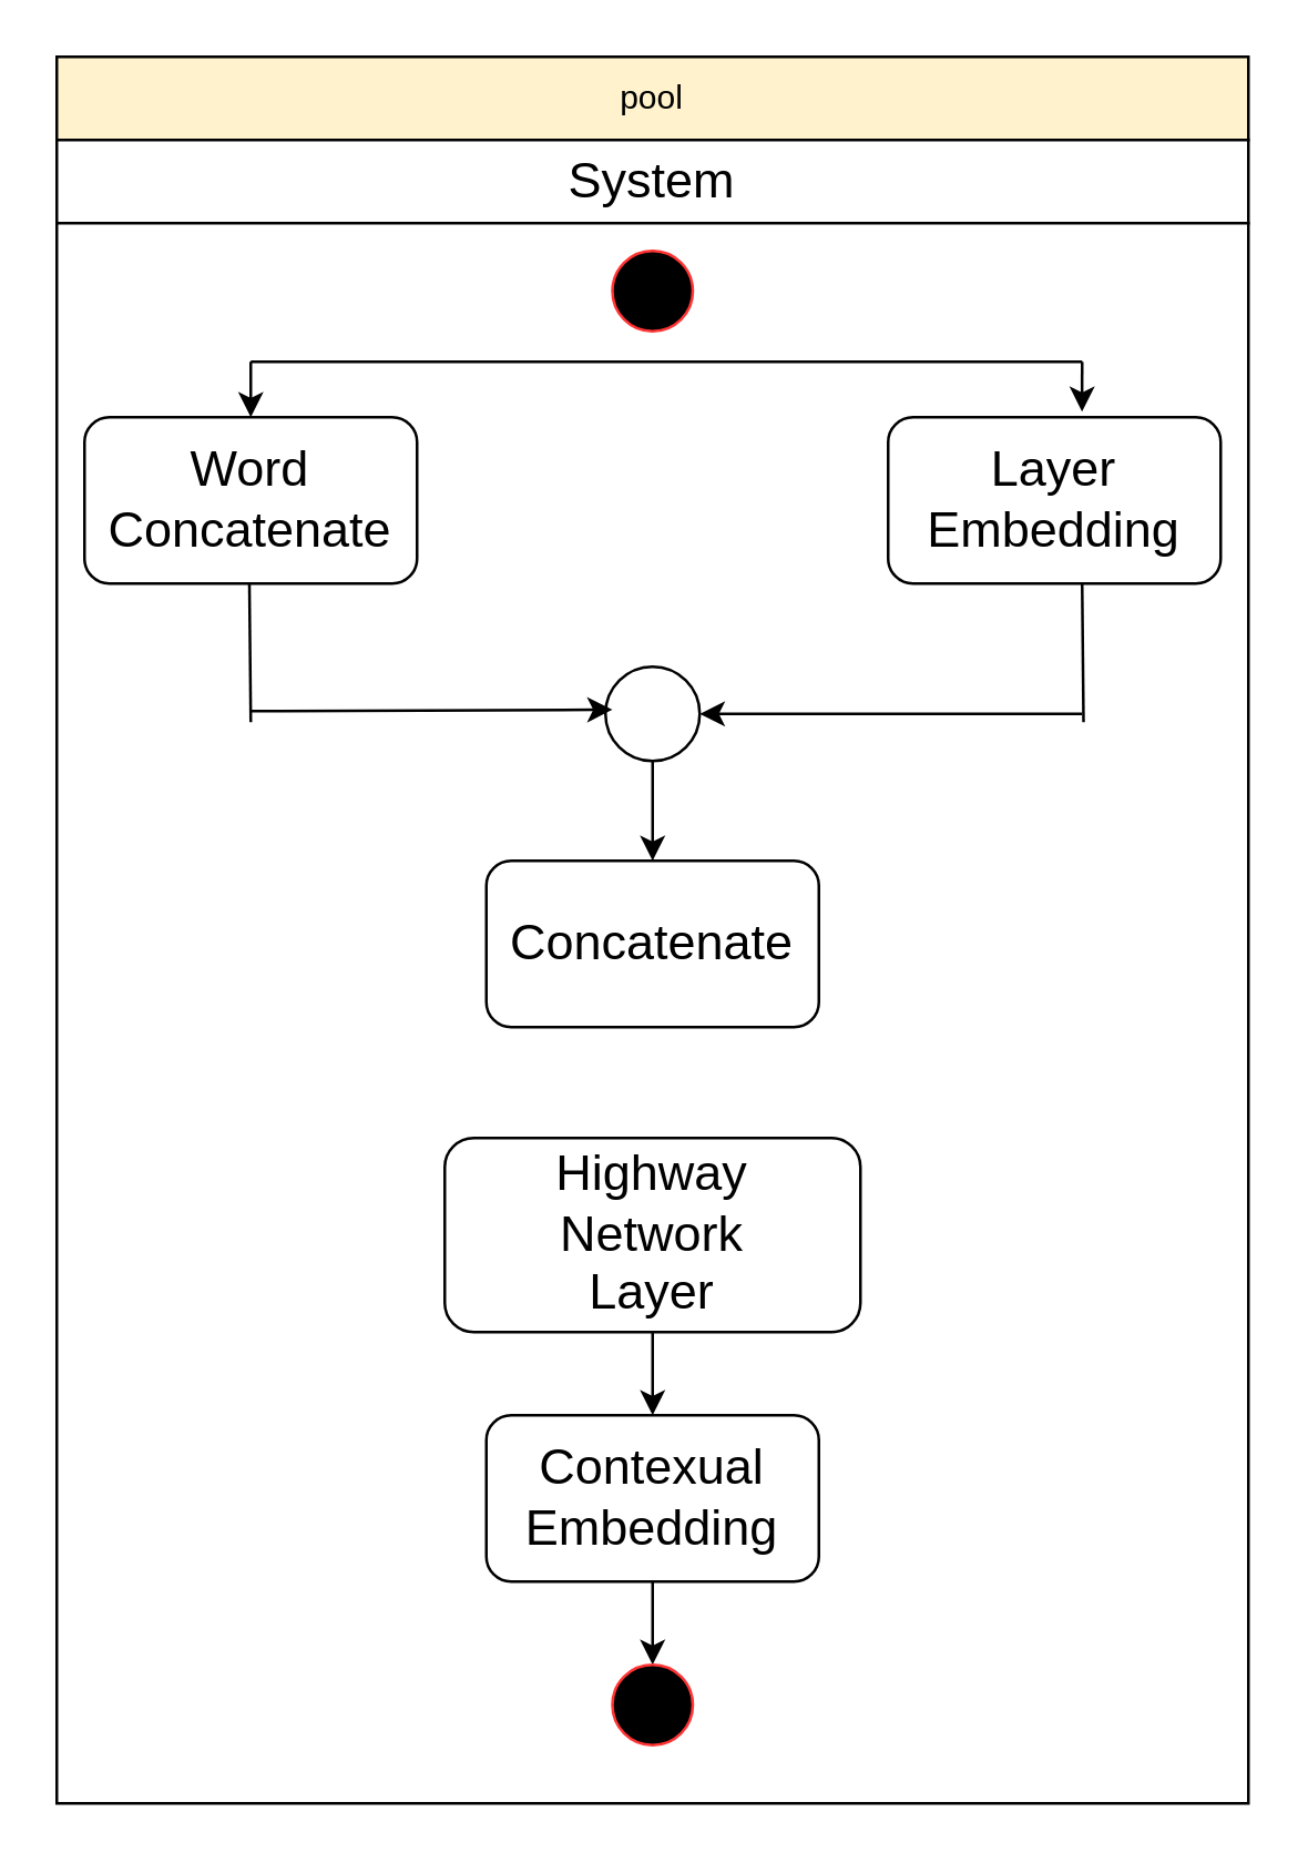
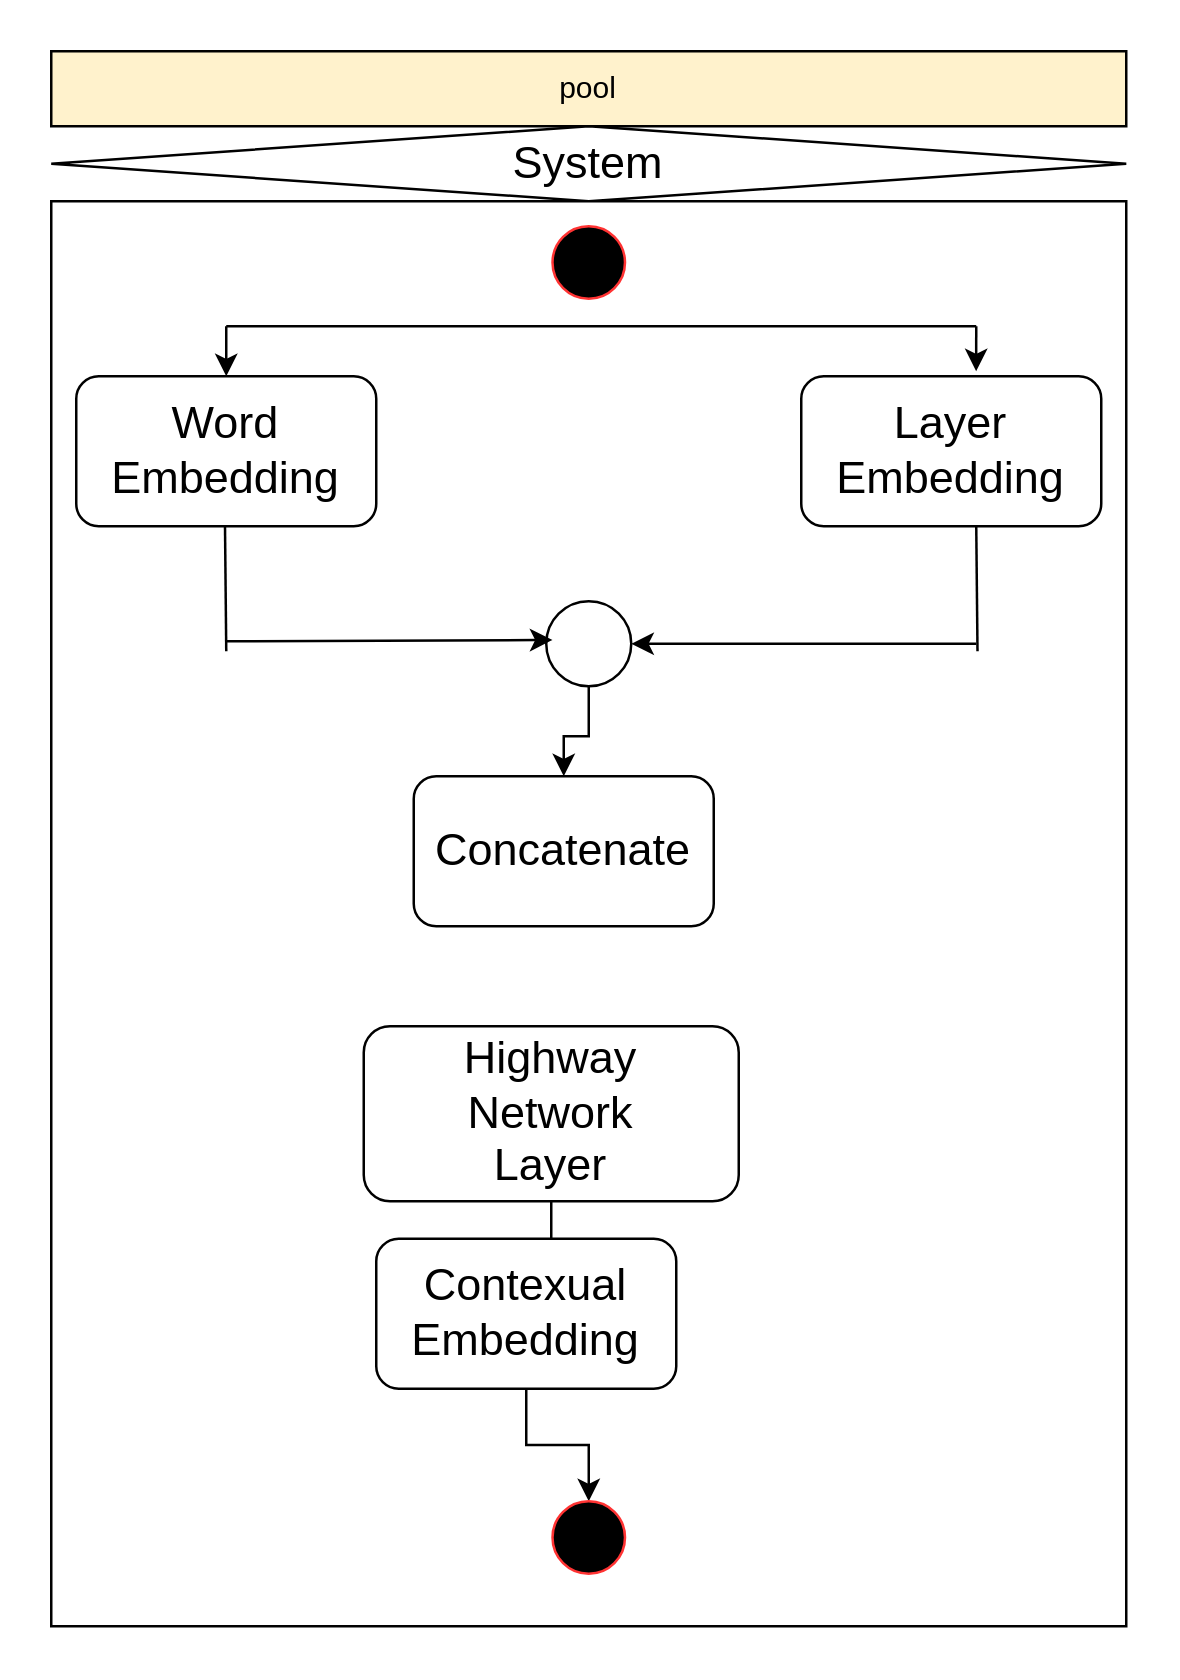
  <mxCell id="0" />
  <mxCell id="1" parent="0" />
  <mxCell id="2" value="pool" style="rounded=0;whiteSpace=wrap;html=1;fillColor=#fff2cc;" vertex="1" parent="1"><mxGeometry x="20" y="20" width="430" height="30" as="geometry" /></mxCell>
- <mxCell id="3" value="&lt;font style=&quot;font-size: 18px&quot;&gt;System&lt;/font&gt;" style="rounded=0;whiteSpace=wrap;html=1;" vertex="1" parent="1"><mxGeometry x="20" y="50" width="430" height="30" as="geometry" /></mxCell>
+ <mxCell id="3" value="&lt;font style=&quot;font-size: 18px&quot;&gt;System&lt;/font&gt;" style="rhombus;whiteSpace=wrap;html=1;" vertex="1" parent="1"><mxGeometry x="20" y="50" width="430" height="30" as="geometry" /></mxCell>
  <mxCell id="4" value="" style="rounded=0;whiteSpace=wrap;html=1;" vertex="1" parent="1"><mxGeometry x="20" y="80" width="430" height="570" as="geometry" /></mxCell>
  <mxCell id="5" value="" style="ellipse;whiteSpace=wrap;html=1;aspect=fixed;strokeColor=#FF3333;fillColor=#000000;" vertex="1" parent="1"><mxGeometry x="220.5" y="90" width="29" height="29" as="geometry" /></mxCell>
- <mxCell id="6" value="&lt;div&gt;&lt;font style=&quot;font-size: 18px&quot;&gt;Word&lt;/font&gt;&lt;/div&gt;&lt;div&gt;&lt;font style=&quot;font-size: 18px&quot;&gt;Concatenate&lt;/font&gt;&lt;br&gt;&lt;/div&gt;" style="rounded=1;whiteSpace=wrap;html=1;strokeColor=#000000;fillColor=#FFFFFF;" vertex="1" parent="1"><mxGeometry x="30" y="150" width="120" height="60" as="geometry" /></mxCell>
+ <mxCell id="6" value="&lt;div&gt;&lt;font style=&quot;font-size: 18px&quot;&gt;Word&lt;/font&gt;&lt;/div&gt;&lt;div&gt;&lt;font style=&quot;font-size: 18px&quot;&gt;Embedding&lt;/font&gt;&lt;br&gt;&lt;/div&gt;" style="rounded=1;whiteSpace=wrap;html=1;strokeColor=#000000;fillColor=#FFFFFF;" vertex="1" parent="1"><mxGeometry x="30" y="150" width="120" height="60" as="geometry" /></mxCell>
  <mxCell id="7" value="&lt;div&gt;&lt;font style=&quot;font-size: 18px&quot;&gt;Layer&lt;/font&gt;&lt;/div&gt;&lt;div&gt;&lt;font style=&quot;font-size: 18px&quot;&gt;Embedding&lt;/font&gt;&lt;br&gt;&lt;/div&gt;" style="rounded=1;whiteSpace=wrap;html=1;strokeColor=#000000;fillColor=#FFFFFF;" vertex="1" parent="1"><mxGeometry x="320" y="150" width="120" height="60" as="geometry" /></mxCell>
  <mxCell id="8" style="edgeStyle=orthogonalEdgeStyle;rounded=0;orthogonalLoop=1;jettySize=auto;html=1;entryX=0.5;entryY=0;entryDx=0;entryDy=0;" edge="1" parent="1" source="9" target="10"><mxGeometry relative="1" as="geometry" /></mxCell>
  <mxCell id="9" value="" style="ellipse;whiteSpace=wrap;html=1;aspect=fixed;strokeColor=#000000;fillColor=#FFFFFF;" vertex="1" parent="1"><mxGeometry x="218" y="240" width="34" height="34" as="geometry" /></mxCell>
- <mxCell id="10" value="&lt;div&gt;&lt;font style=&quot;font-size: 18px&quot;&gt;Concatenate&lt;/font&gt;&lt;/div&gt;" style="rounded=1;whiteSpace=wrap;html=1;strokeColor=#000000;fillColor=#FFFFFF;" vertex="1" parent="1"><mxGeometry x="175" y="310" width="120" height="60" as="geometry" /></mxCell>
+ <mxCell id="10" value="&lt;div&gt;&lt;font style=&quot;font-size: 18px&quot;&gt;Concatenate&lt;/font&gt;&lt;/div&gt;" style="rounded=1;whiteSpace=wrap;html=1;strokeColor=#000000;fillColor=#FFFFFF;" vertex="1" parent="1"><mxGeometry x="165" y="310" width="120" height="60" as="geometry" /></mxCell>
  <mxCell id="11" style="edgeStyle=orthogonalEdgeStyle;rounded=0;orthogonalLoop=1;jettySize=auto;html=1;entryX=0.5;entryY=0;entryDx=0;entryDy=0;" edge="1" parent="1" source="12" target="14"><mxGeometry relative="1" as="geometry" /></mxCell>
- <mxCell id="12" value="&lt;div&gt;&lt;font style=&quot;font-size: 18px&quot;&gt;Highway&lt;/font&gt;&lt;/div&gt;&lt;div&gt;&lt;font style=&quot;font-size: 18px&quot;&gt;Network&lt;/font&gt;&lt;/div&gt;&lt;div&gt;&lt;font style=&quot;font-size: 18px&quot;&gt;Layer&lt;/font&gt;&lt;br&gt;&lt;/div&gt;" style="rounded=1;whiteSpace=wrap;html=1;strokeColor=#000000;fillColor=#FFFFFF;" vertex="1" parent="1"><mxGeometry x="160" y="410" width="150" height="70" as="geometry" /></mxCell>
+ <mxCell id="12" value="&lt;div&gt;&lt;font style=&quot;font-size: 18px&quot;&gt;Highway&lt;/font&gt;&lt;/div&gt;&lt;div&gt;&lt;font style=&quot;font-size: 18px&quot;&gt;Network&lt;/font&gt;&lt;/div&gt;&lt;div&gt;&lt;font style=&quot;font-size: 18px&quot;&gt;Layer&lt;/font&gt;&lt;br&gt;&lt;/div&gt;" style="rounded=1;whiteSpace=wrap;html=1;strokeColor=#000000;fillColor=#FFFFFF;" vertex="1" parent="1"><mxGeometry x="145" y="410" width="150" height="70" as="geometry" /></mxCell>
  <mxCell id="13" style="edgeStyle=orthogonalEdgeStyle;rounded=0;orthogonalLoop=1;jettySize=auto;html=1;" edge="1" parent="1" source="14" target="15"><mxGeometry relative="1" as="geometry" /></mxCell>
- <mxCell id="14" value="&lt;div&gt;&lt;font style=&quot;font-size: 18px&quot;&gt;Contexual&lt;/font&gt;&lt;/div&gt;&lt;div&gt;&lt;font style=&quot;font-size: 18px&quot;&gt;Embedding&lt;/font&gt;&lt;br&gt;&lt;/div&gt;" style="rounded=1;whiteSpace=wrap;html=1;strokeColor=#000000;fillColor=#FFFFFF;" vertex="1" parent="1"><mxGeometry x="175" y="510" width="120" height="60" as="geometry" /></mxCell>
+ <mxCell id="14" value="&lt;div&gt;&lt;font style=&quot;font-size: 18px&quot;&gt;Contexual&lt;/font&gt;&lt;/div&gt;&lt;div&gt;&lt;font style=&quot;font-size: 18px&quot;&gt;Embedding&lt;/font&gt;&lt;br&gt;&lt;/div&gt;" style="rounded=1;whiteSpace=wrap;html=1;strokeColor=#000000;fillColor=#FFFFFF;" vertex="1" parent="1"><mxGeometry x="150" y="495" width="120" height="60" as="geometry" /></mxCell>
  <mxCell id="15" value="" style="ellipse;whiteSpace=wrap;html=1;aspect=fixed;strokeColor=#FF3333;fillColor=#000000;" vertex="1" parent="1"><mxGeometry x="220.5" y="600" width="29" height="29" as="geometry" /></mxCell>
  <mxCell id="16" value="" style="endArrow=none;html=1;fillColor=#3333FF;" edge="1" parent="1"><mxGeometry width="50" height="50" relative="1" as="geometry"><mxPoint x="90" y="130" as="sourcePoint" /><mxPoint x="390" y="130" as="targetPoint" /></mxGeometry></mxCell>
  <mxCell id="17" value="" style="endArrow=classic;html=1;fillColor=#3333FF;entryX=0.5;entryY=0;entryDx=0;entryDy=0;" edge="1" parent="1" target="6"><mxGeometry width="50" height="50" relative="1" as="geometry"><mxPoint x="90" y="130" as="sourcePoint" /><mxPoint x="60" y="150" as="targetPoint" /></mxGeometry></mxCell>
  <mxCell id="18" value="" style="endArrow=classic;html=1;fillColor=#3333FF;entryX=0.583;entryY=-0.033;entryDx=0;entryDy=0;entryPerimeter=0;" edge="1" parent="1" target="7"><mxGeometry width="50" height="50" relative="1" as="geometry"><mxPoint x="390" y="130" as="sourcePoint" /><mxPoint x="70" y="160" as="targetPoint" /></mxGeometry></mxCell>
  <mxCell id="19" value="" style="endArrow=classic;html=1;fillColor=#3333FF;entryX=0;entryY=0.5;entryDx=0;entryDy=0;" edge="1" parent="1"><mxGeometry width="50" height="50" relative="1" as="geometry"><mxPoint x="90" y="256" as="sourcePoint" /><mxPoint x="220.5" y="255.5" as="targetPoint" /></mxGeometry></mxCell>
  <mxCell id="20" value="" style="endArrow=none;html=1;fillColor=#3333FF;exitX=0.5;exitY=1;exitDx=0;exitDy=0;" edge="1" parent="1"><mxGeometry width="50" height="50" relative="1" as="geometry"><mxPoint x="89.5" y="210" as="sourcePoint" /><mxPoint x="90" y="260" as="targetPoint" /></mxGeometry></mxCell>
  <mxCell id="21" value="" style="endArrow=none;html=1;fillColor=#3333FF;exitX=0.5;exitY=1;exitDx=0;exitDy=0;" edge="1" parent="1"><mxGeometry width="50" height="50" relative="1" as="geometry"><mxPoint x="390" y="210" as="sourcePoint" /><mxPoint x="390.5" y="260" as="targetPoint" /></mxGeometry></mxCell>
  <mxCell id="22" value="" style="endArrow=classic;html=1;fillColor=#3333FF;entryX=1;entryY=0.5;entryDx=0;entryDy=0;" edge="1" parent="1" target="9"><mxGeometry width="50" height="50" relative="1" as="geometry"><mxPoint x="390" y="257" as="sourcePoint" /><mxPoint x="420.5" y="274" as="targetPoint" /></mxGeometry></mxCell>
